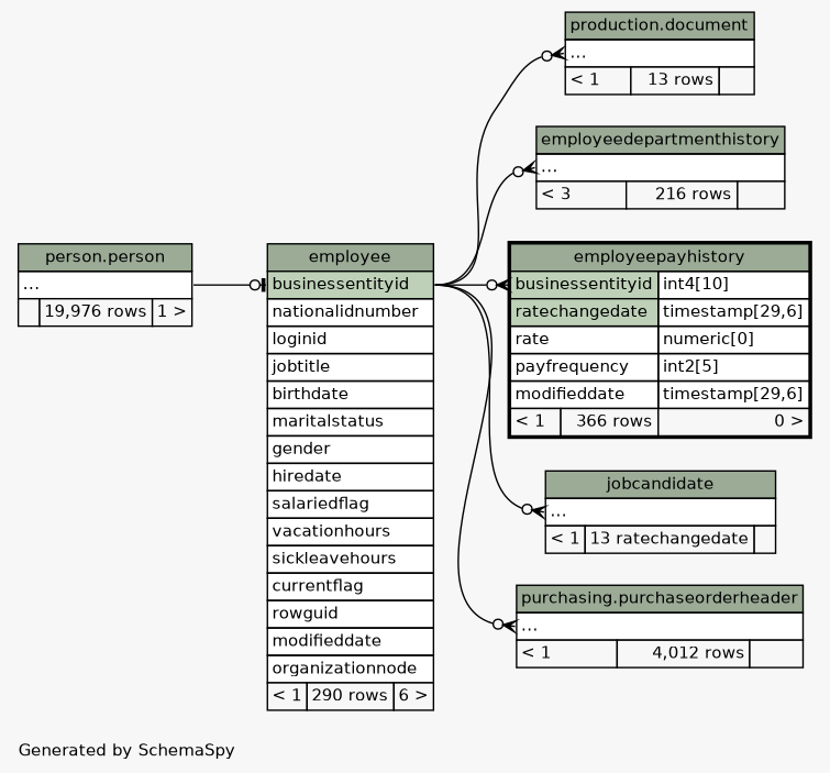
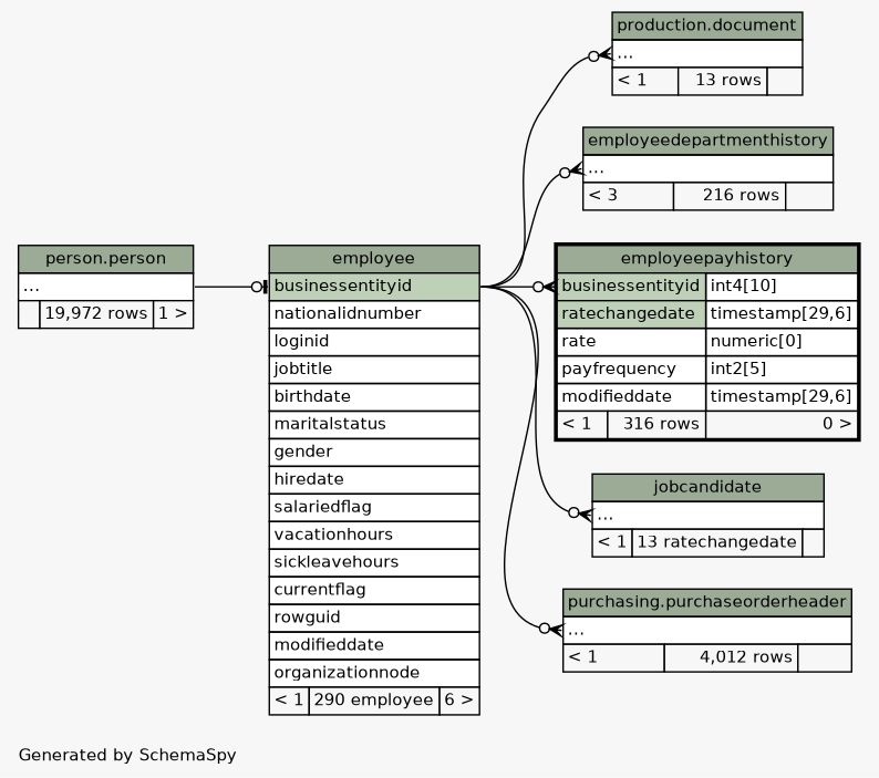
  digraph {
    bgcolor="#f7f7f7"
    fontname=Helvetica
    fontsize=11
    label="\nGenerated by SchemaSpy"
    labeljust=l
    nodesep=0.18
    rankdir=RL
    ranksep=0.46
    node [fontname=Helvetica fontsize=11 shape=plaintext]
    edge [arrowhead=none arrowsize=0.8 arrowtail=crowodot dir=back headport="businessentityid:e" tailport="elipses:w"]
    n1 [label=<     <TABLE BORDER="0" CELLBORDER="1" CELLSPACING="0" BGCOLOR="#ffffff">       <TR><TD COLSPAN="3" BGCOLOR="#9bab96" ALIGN="CENTER">production.document</TD></TR>       <TR><TD PORT="elipses" COLSPAN="3" ALIGN="LEFT">...</TD></TR>       <TR><TD ALIGN="LEFT" BGCOLOR="#f7f7f7">&lt; 1</TD><TD ALIGN="RIGHT" BGCOLOR="#f7f7f7">13 rows</TD><TD ALIGN="RIGHT" BGCOLOR="#f7f7f7">  </TD></TR>     </TABLE>>]
-   n2 [label=<     <TABLE BORDER="0" CELLBORDER="1" CELLSPACING="0" BGCOLOR="#ffffff">       <TR><TD COLSPAN="3" BGCOLOR="#9bab96" ALIGN="CENTER">employee</TD></TR>       <TR><TD PORT="businessentityid" COLSPAN="3" BGCOLOR="#bed1b8" ALIGN="LEFT">businessentityid</TD></TR>       <TR><TD PORT="nationalidnumber" COLSPAN="3" ALIGN="LEFT">nationalidnumber</TD></TR>       <TR><TD PORT="loginid" COLSPAN="3" ALIGN="LEFT">loginid</TD></TR>       <TR><TD PORT="jobtitle" COLSPAN="3" ALIGN="LEFT">jobtitle</TD></TR>       <TR><TD PORT="birthdate" COLSPAN="3" ALIGN="LEFT">birthdate</TD></TR>       <TR><TD PORT="maritalstatus" COLSPAN="3" ALIGN="LEFT">maritalstatus</TD></TR>       <TR><TD PORT="gender" COLSPAN="3" ALIGN="LEFT">gender</TD></TR>       <TR><TD PORT="hiredate" COLSPAN="3" ALIGN="LEFT">hiredate</TD></TR>       <TR><TD PORT="salariedflag" COLSPAN="3" ALIGN="LEFT">salariedflag</TD></TR>       <TR><TD PORT="vacationhours" COLSPAN="3" ALIGN="LEFT">vacationhours</TD></TR>       <TR><TD PORT="sickleavehours" COLSPAN="3" ALIGN="LEFT">sickleavehours</TD></TR>       <TR><TD PORT="currentflag" COLSPAN="3" ALIGN="LEFT">currentflag</TD></TR>       <TR><TD PORT="rowguid" COLSPAN="3" ALIGN="LEFT">rowguid</TD></TR>       <TR><TD PORT="modifieddate" COLSPAN="3" ALIGN="LEFT">modifieddate</TD></TR>       <TR><TD PORT="organizationnode" COLSPAN="3" ALIGN="LEFT">organizationnode</TD></TR>       <TR><TD ALIGN="LEFT" BGCOLOR="#f7f7f7">&lt; 1</TD><TD ALIGN="RIGHT" BGCOLOR="#f7f7f7">290 rows</TD><TD ALIGN="RIGHT" BGCOLOR="#f7f7f7">6 &gt;</TD></TR>     </TABLE>>]
-   n3 [label=<     <TABLE BORDER="0" CELLBORDER="1" CELLSPACING="0" BGCOLOR="#ffffff">       <TR><TD COLSPAN="3" BGCOLOR="#9bab96" ALIGN="CENTER">person.person</TD></TR>       <TR><TD PORT="elipses" COLSPAN="3" ALIGN="LEFT">...</TD></TR>       <TR><TD ALIGN="LEFT" BGCOLOR="#f7f7f7">  </TD><TD ALIGN="RIGHT" BGCOLOR="#f7f7f7">19,976 rows</TD><TD ALIGN="RIGHT" BGCOLOR="#f7f7f7">1 &gt;</TD></TR>     </TABLE>>]
+   n2 [label=<     <TABLE BORDER="0" CELLBORDER="1" CELLSPACING="0" BGCOLOR="#ffffff">       <TR><TD COLSPAN="3" BGCOLOR="#9bab96" ALIGN="CENTER">employee</TD></TR>       <TR><TD PORT="businessentityid" COLSPAN="3" BGCOLOR="#bed1b8" ALIGN="LEFT">businessentityid</TD></TR>       <TR><TD PORT="nationalidnumber" COLSPAN="3" ALIGN="LEFT">nationalidnumber</TD></TR>       <TR><TD PORT="loginid" COLSPAN="3" ALIGN="LEFT">loginid</TD></TR>       <TR><TD PORT="jobtitle" COLSPAN="3" ALIGN="LEFT">jobtitle</TD></TR>       <TR><TD PORT="birthdate" COLSPAN="3" ALIGN="LEFT">birthdate</TD></TR>       <TR><TD PORT="maritalstatus" COLSPAN="3" ALIGN="LEFT">maritalstatus</TD></TR>       <TR><TD PORT="gender" COLSPAN="3" ALIGN="LEFT">gender</TD></TR>       <TR><TD PORT="hiredate" COLSPAN="3" ALIGN="LEFT">hiredate</TD></TR>       <TR><TD PORT="salariedflag" COLSPAN="3" ALIGN="LEFT">salariedflag</TD></TR>       <TR><TD PORT="vacationhours" COLSPAN="3" ALIGN="LEFT">vacationhours</TD></TR>       <TR><TD PORT="sickleavehours" COLSPAN="3" ALIGN="LEFT">sickleavehours</TD></TR>       <TR><TD PORT="currentflag" COLSPAN="3" ALIGN="LEFT">currentflag</TD></TR>       <TR><TD PORT="rowguid" COLSPAN="3" ALIGN="LEFT">rowguid</TD></TR>       <TR><TD PORT="modifieddate" COLSPAN="3" ALIGN="LEFT">modifieddate</TD></TR>       <TR><TD PORT="organizationnode" COLSPAN="3" ALIGN="LEFT">organizationnode</TD></TR>       <TR><TD ALIGN="LEFT" BGCOLOR="#f7f7f7">&lt; 1</TD><TD ALIGN="RIGHT" BGCOLOR="#f7f7f7">290 employee</TD><TD ALIGN="RIGHT" BGCOLOR="#f7f7f7">6 &gt;</TD></TR>     </TABLE>>]
+   n3 [label=<     <TABLE BORDER="0" CELLBORDER="1" CELLSPACING="0" BGCOLOR="#ffffff">       <TR><TD COLSPAN="3" BGCOLOR="#9bab96" ALIGN="CENTER">person.person</TD></TR>       <TR><TD PORT="elipses" COLSPAN="3" ALIGN="LEFT">...</TD></TR>       <TR><TD ALIGN="LEFT" BGCOLOR="#f7f7f7">  </TD><TD ALIGN="RIGHT" BGCOLOR="#f7f7f7">19,972 rows</TD><TD ALIGN="RIGHT" BGCOLOR="#f7f7f7">1 &gt;</TD></TR>     </TABLE>>]
    n4 [label=<     <TABLE BORDER="0" CELLBORDER="1" CELLSPACING="0" BGCOLOR="#ffffff">       <TR><TD COLSPAN="3" BGCOLOR="#9bab96" ALIGN="CENTER">employeedepartmenthistory</TD></TR>       <TR><TD PORT="elipses" COLSPAN="3" ALIGN="LEFT">...</TD></TR>       <TR><TD ALIGN="LEFT" BGCOLOR="#f7f7f7">&lt; 3</TD><TD ALIGN="RIGHT" BGCOLOR="#f7f7f7">216 rows</TD><TD ALIGN="RIGHT" BGCOLOR="#f7f7f7">  </TD></TR>     </TABLE>>]
-   n5 [label=<     <TABLE BORDER="2" CELLBORDER="1" CELLSPACING="0" BGCOLOR="#ffffff">       <TR><TD COLSPAN="3" BGCOLOR="#9bab96" ALIGN="CENTER">employeepayhistory</TD></TR>       <TR><TD PORT="businessentityid" COLSPAN="2" BGCOLOR="#bed1b8" ALIGN="LEFT">businessentityid</TD><TD PORT="businessentityid.type" ALIGN="LEFT">int4[10]</TD></TR>       <TR><TD PORT="ratechangedate" COLSPAN="2" BGCOLOR="#bed1b8" ALIGN="LEFT">ratechangedate</TD><TD PORT="ratechangedate.type" ALIGN="LEFT">timestamp[29,6]</TD></TR>       <TR><TD PORT="rate" COLSPAN="2" ALIGN="LEFT">rate</TD><TD PORT="rate.type" ALIGN="LEFT">numeric[0]</TD></TR>       <TR><TD PORT="payfrequency" COLSPAN="2" ALIGN="LEFT">payfrequency</TD><TD PORT="payfrequency.type" ALIGN="LEFT">int2[5]</TD></TR>       <TR><TD PORT="modifieddate" COLSPAN="2" ALIGN="LEFT">modifieddate</TD><TD PORT="modifieddate.type" ALIGN="LEFT">timestamp[29,6]</TD></TR>       <TR><TD ALIGN="LEFT" BGCOLOR="#f7f7f7">&lt; 1</TD><TD ALIGN="RIGHT" BGCOLOR="#f7f7f7">366 rows</TD><TD ALIGN="RIGHT" BGCOLOR="#f7f7f7">0 &gt;</TD></TR>     </TABLE>>]
+   n5 [label=<     <TABLE BORDER="2" CELLBORDER="1" CELLSPACING="0" BGCOLOR="#ffffff">       <TR><TD COLSPAN="3" BGCOLOR="#9bab96" ALIGN="CENTER">employeepayhistory</TD></TR>       <TR><TD PORT="businessentityid" COLSPAN="2" BGCOLOR="#bed1b8" ALIGN="LEFT">businessentityid</TD><TD PORT="businessentityid.type" ALIGN="LEFT">int4[10]</TD></TR>       <TR><TD PORT="ratechangedate" COLSPAN="2" BGCOLOR="#bed1b8" ALIGN="LEFT">ratechangedate</TD><TD PORT="ratechangedate.type" ALIGN="LEFT">timestamp[29,6]</TD></TR>       <TR><TD PORT="rate" COLSPAN="2" ALIGN="LEFT">rate</TD><TD PORT="rate.type" ALIGN="LEFT">numeric[0]</TD></TR>       <TR><TD PORT="payfrequency" COLSPAN="2" ALIGN="LEFT">payfrequency</TD><TD PORT="payfrequency.type" ALIGN="LEFT">int2[5]</TD></TR>       <TR><TD PORT="modifieddate" COLSPAN="2" ALIGN="LEFT">modifieddate</TD><TD PORT="modifieddate.type" ALIGN="LEFT">timestamp[29,6]</TD></TR>       <TR><TD ALIGN="LEFT" BGCOLOR="#f7f7f7">&lt; 1</TD><TD ALIGN="RIGHT" BGCOLOR="#f7f7f7">316 rows</TD><TD ALIGN="RIGHT" BGCOLOR="#f7f7f7">0 &gt;</TD></TR>     </TABLE>>]
    n6 [label=<     <TABLE BORDER="0" CELLBORDER="1" CELLSPACING="0" BGCOLOR="#ffffff">       <TR><TD COLSPAN="3" BGCOLOR="#9bab96" ALIGN="CENTER">jobcandidate</TD></TR>       <TR><TD PORT="elipses" COLSPAN="3" ALIGN="LEFT">...</TD></TR>       <TR><TD ALIGN="LEFT" BGCOLOR="#f7f7f7">&lt; 1</TD><TD ALIGN="RIGHT" BGCOLOR="#f7f7f7">13 ratechangedate</TD><TD ALIGN="RIGHT" BGCOLOR="#f7f7f7">  </TD></TR>     </TABLE>>]
    n7 [label=<     <TABLE BORDER="0" CELLBORDER="1" CELLSPACING="0" BGCOLOR="#ffffff">       <TR><TD COLSPAN="3" BGCOLOR="#9bab96" ALIGN="CENTER">purchasing.purchaseorderheader</TD></TR>       <TR><TD PORT="elipses" COLSPAN="3" ALIGN="LEFT">...</TD></TR>       <TR><TD ALIGN="LEFT" BGCOLOR="#f7f7f7">&lt; 1</TD><TD ALIGN="RIGHT" BGCOLOR="#f7f7f7">4,012 rows</TD><TD ALIGN="RIGHT" BGCOLOR="#f7f7f7">  </TD></TR>     </TABLE>>]
    n1 -> n2
    n2 -> n3 [arrowtail=teeodot headport="elipses:e" tailport="businessentityid:w"]
    n4 -> n2
    n5 -> n2 [tailport="businessentityid:w"]
    n6 -> n2
    n7 -> n2
  }
